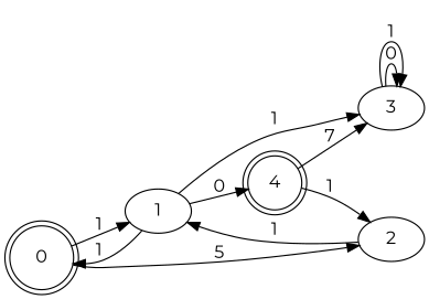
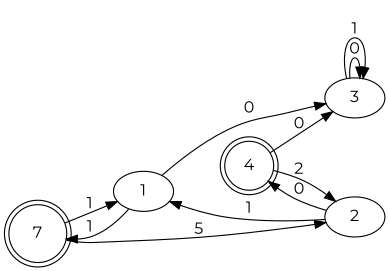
  digraph {
    fontname=Montserrat
    rankdir=LR
    node [fontname=Montserrat]
    edge [fontname=Montserrat]
-   n1 [label=0 shape=doublecircle]
+   n1 [label=7 shape=doublecircle]
    n2 [label=1]
    n3 [label=2]
    n4 [label=3]
    n5 [label=4 shape=doublecircle]
    n1 -> n2 [label=1]
    n1 -> n3 [label=5]
    n2 -> n1 [label=1]
-   n2 -> n4 [label=1]
+   n2 -> n4 [label=0]
    n3 -> n2 [label=1]
-   n2 -> n5 [label=0]
+   n3 -> n5 [label=0]
    n4 -> n4 [label=0]
    n4 -> n4 [label=1]
-   n5 -> n3 [label=1]
-   n5 -> n4 [label=7]
+   n5 -> n3 [label=2]
+   n5 -> n4 [label=0]
  }
